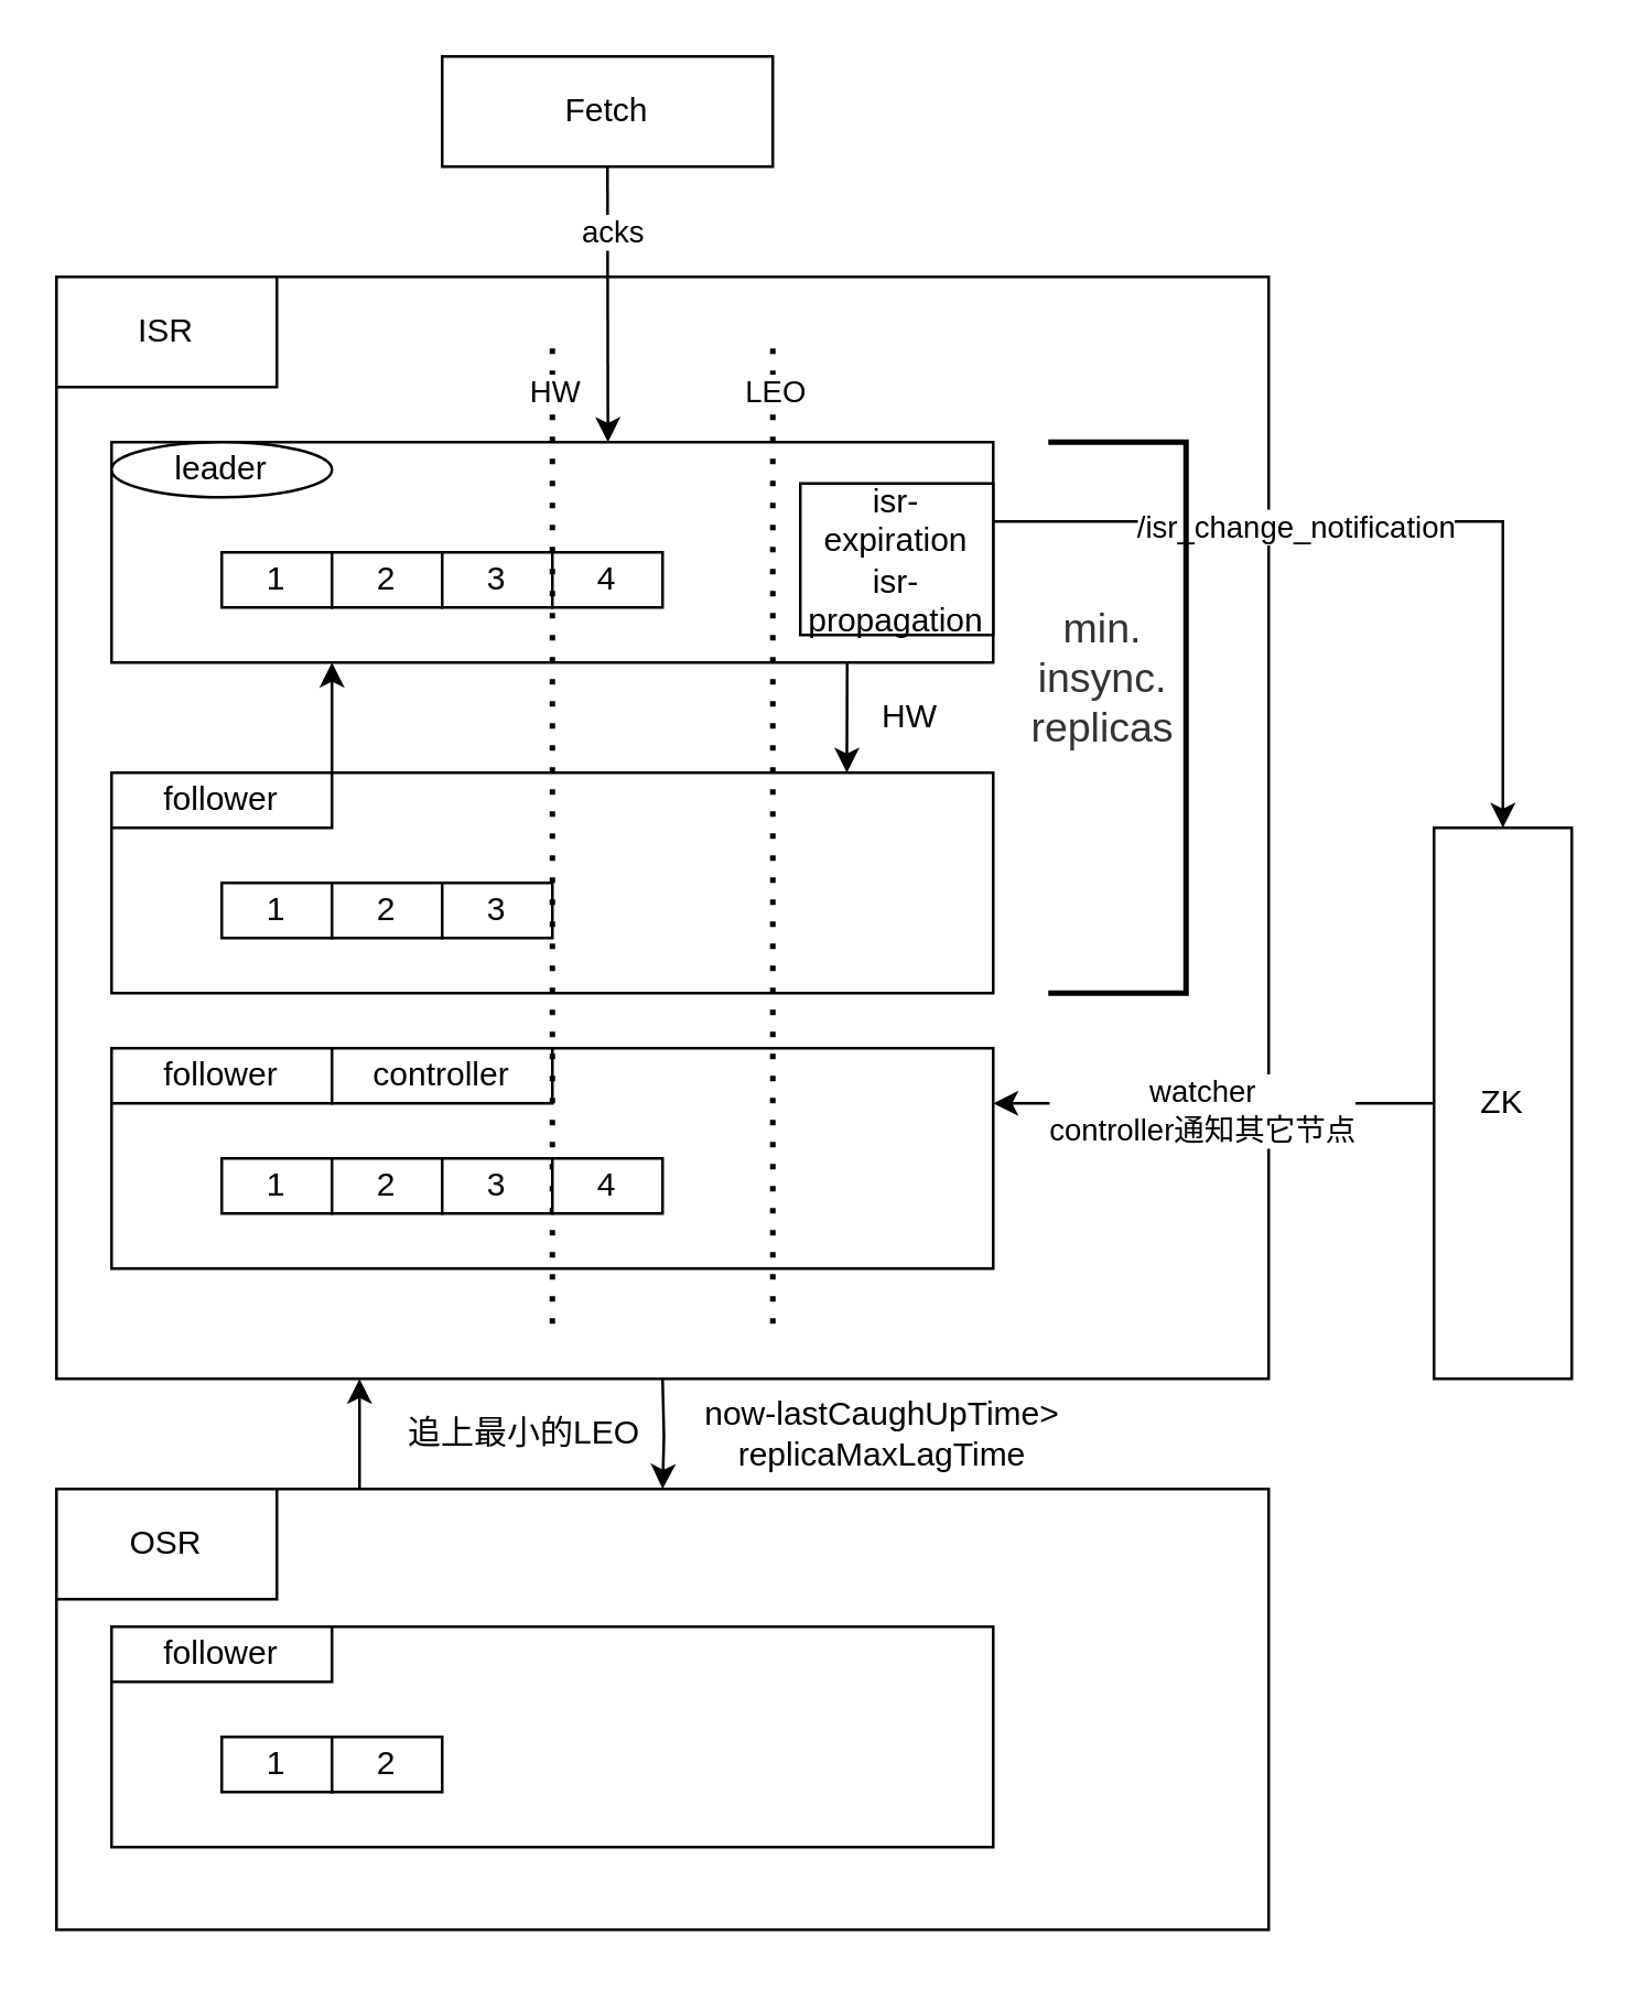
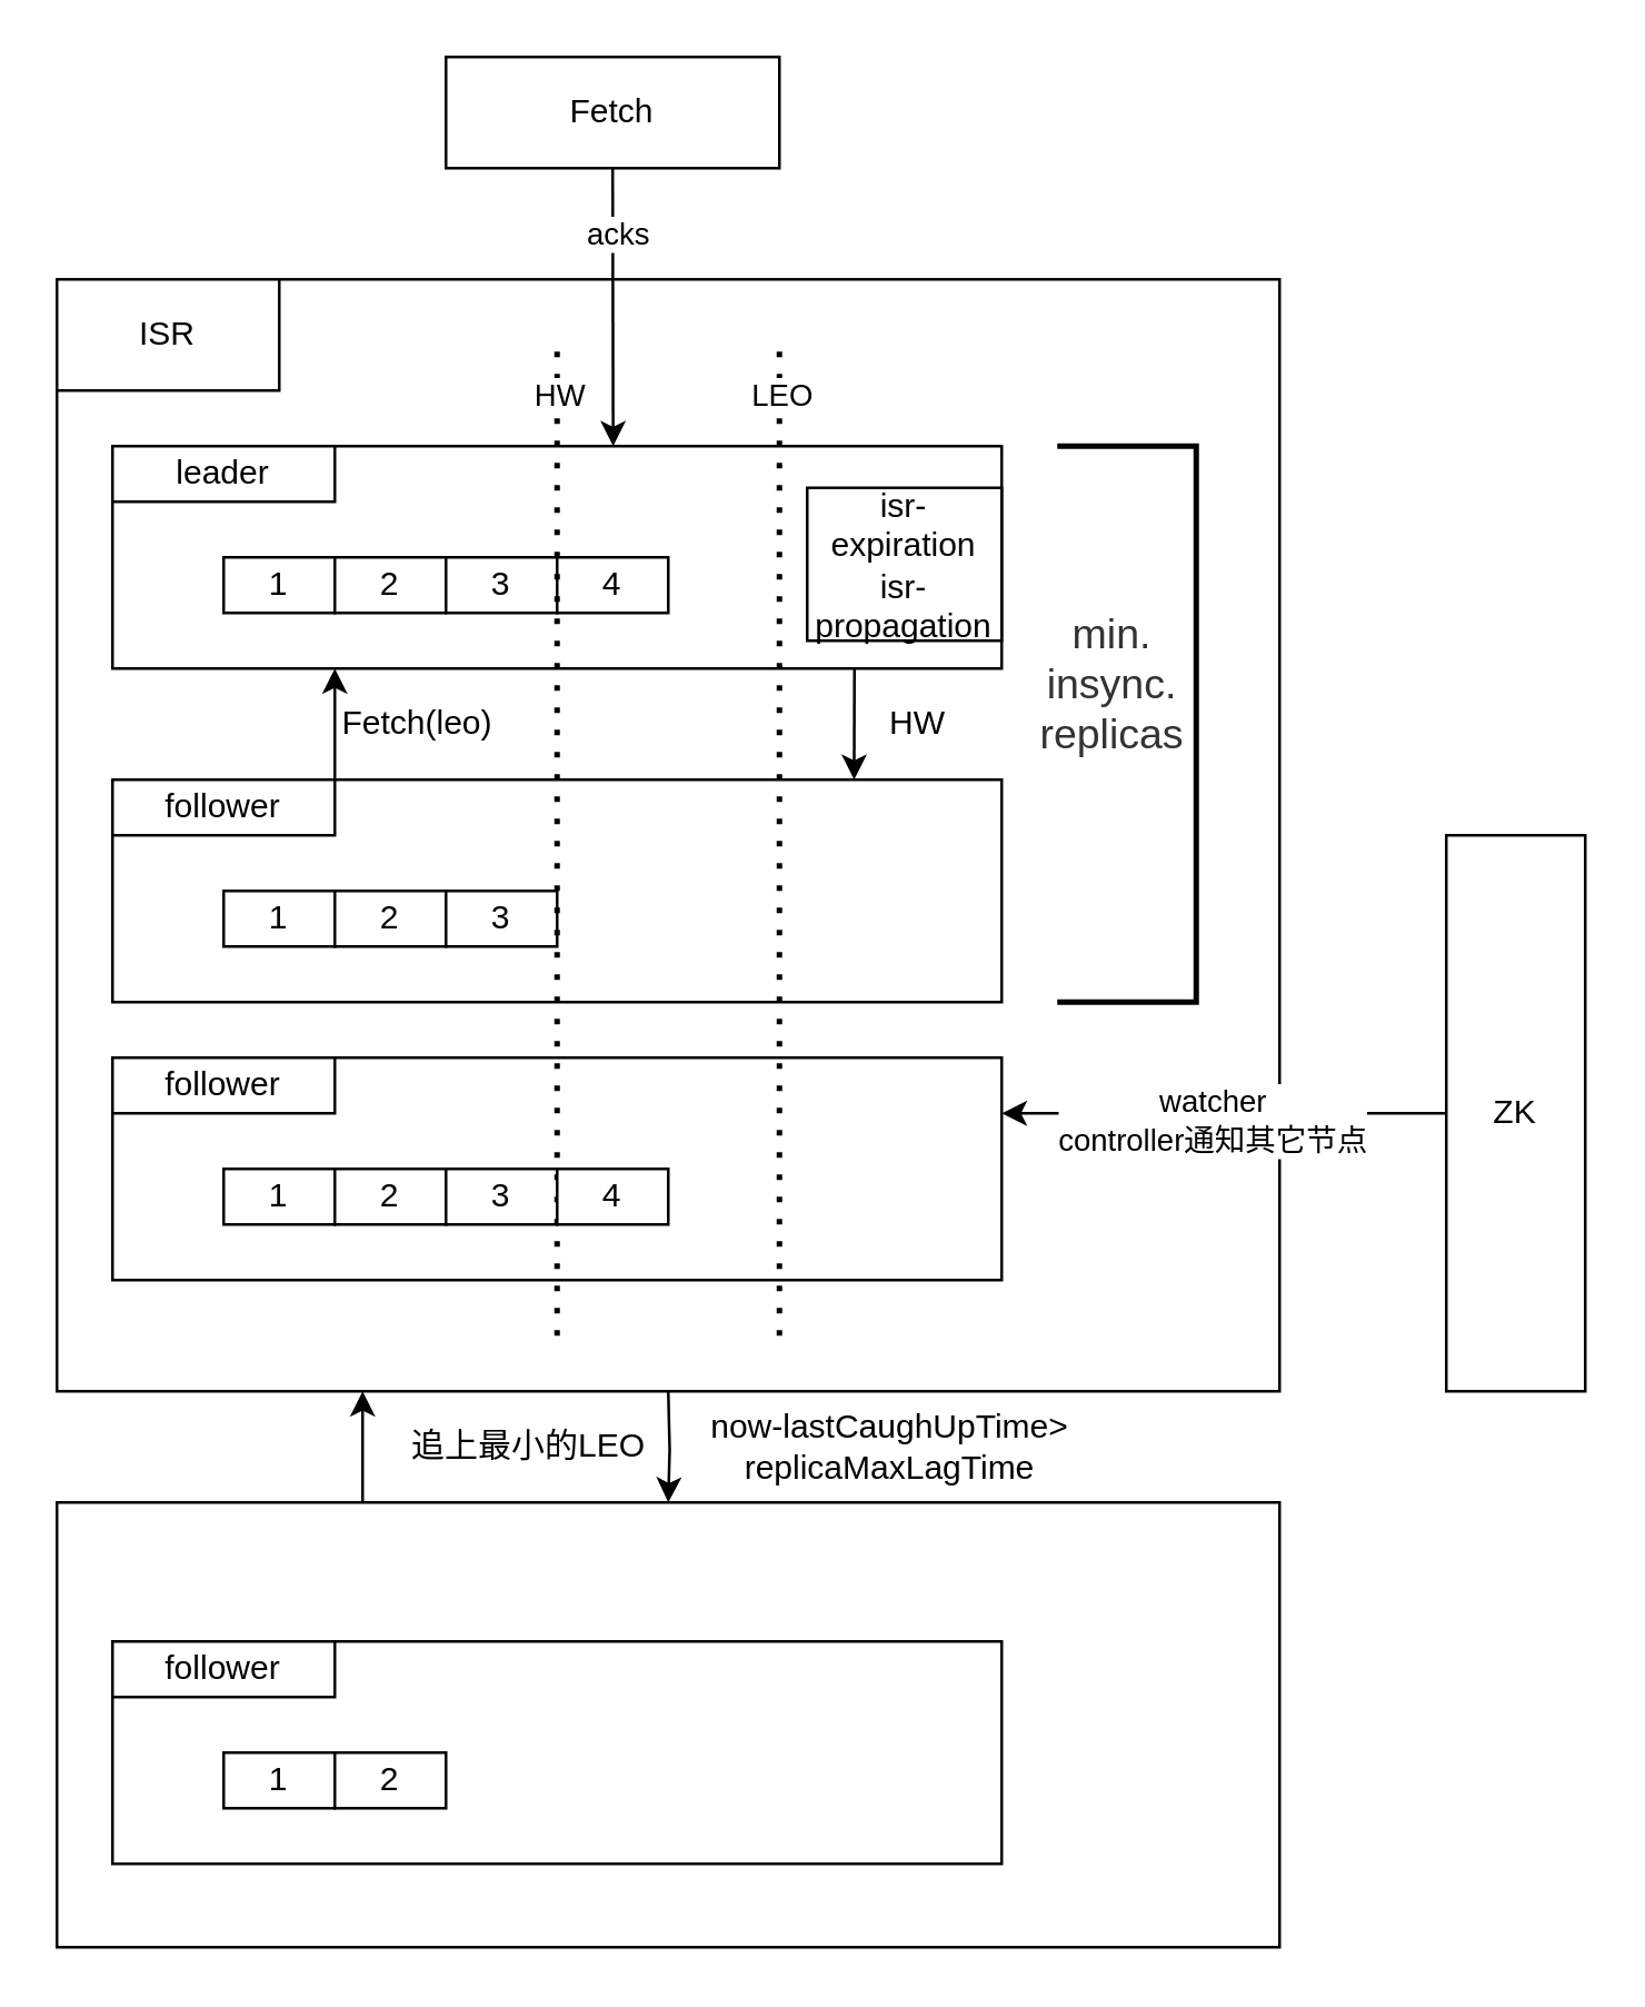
  <mxCell id="0" />
  <mxCell id="1" parent="0" />
  <mxCell id="2" value="" style="rounded=0;whiteSpace=wrap;html=1;" vertex="1" parent="1"><mxGeometry x="20" y="100" width="440" height="400" as="geometry" /></mxCell>
  <mxCell id="3" value="" style="edgeStyle=orthogonalEdgeStyle;rounded=0;orthogonalLoop=1;jettySize=auto;html=1;exitX=0.25;exitY=0;exitDx=0;exitDy=0;entryX=0.25;entryY=1;entryDx=0;entryDy=0;" edge="1" parent="1" source="4"><mxGeometry relative="1" as="geometry"><mxPoint x="130" y="500" as="targetPoint" /></mxGeometry></mxCell>
  <mxCell id="4" value="" style="rounded=0;whiteSpace=wrap;html=1;" vertex="1" parent="1"><mxGeometry x="20" y="540" width="440" height="160" as="geometry" /></mxCell>
  <mxCell id="5" value="" style="edgeStyle=orthogonalEdgeStyle;rounded=0;orthogonalLoop=1;jettySize=auto;html=1;entryX=0.5;entryY=0;entryDx=0;entryDy=0;exitX=0.5;exitY=1;exitDx=0;exitDy=0;" edge="1" parent="1" target="4"><mxGeometry relative="1" as="geometry"><mxPoint x="240" y="500" as="sourcePoint" /></mxGeometry></mxCell>
- <mxCell id="6" value="" style="edgeStyle=orthogonalEdgeStyle;rounded=0;orthogonalLoop=1;jettySize=auto;html=1;exitX=1;exitY=0.25;exitDx=0;exitDy=0;" edge="1" parent="1" source="49" target="13"><mxGeometry relative="1" as="geometry" /></mxCell>
- <mxCell id="7" value="/isr_change_notification" style="edgeLabel;html=1;align=center;verticalAlign=middle;resizable=0;points=[];" vertex="1" connectable="0" parent="6"><mxGeometry x="0.116" relative="1" as="geometry"><mxPoint x="-55" y="1.21" as="offset" /></mxGeometry></mxCell>
  <mxCell id="8" value="" style="rounded=0;whiteSpace=wrap;html=1;" vertex="1" parent="1"><mxGeometry x="40" y="160" width="320" height="80" as="geometry" /></mxCell>
  <mxCell id="9" value="" style="edgeStyle=orthogonalEdgeStyle;rounded=0;orthogonalLoop=1;jettySize=auto;html=1;entryX=0.25;entryY=1;entryDx=0;entryDy=0;exitX=1;exitY=0;exitDx=0;exitDy=0;" edge="1" parent="1" source="16" target="8"><mxGeometry relative="1" as="geometry" /></mxCell>
  <mxCell id="10" value="" style="rounded=0;whiteSpace=wrap;html=1;" vertex="1" parent="1"><mxGeometry x="40" y="280" width="320" height="80" as="geometry" /></mxCell>
  <mxCell id="11" value="" style="edgeStyle=orthogonalEdgeStyle;rounded=0;orthogonalLoop=1;jettySize=auto;html=1;entryX=1;entryY=0.25;entryDx=0;entryDy=0;" edge="1" parent="1" source="13" target="28"><mxGeometry relative="1" as="geometry" /></mxCell>
  <mxCell id="12" value="watcher&lt;br&gt;controller通知其它节点" style="edgeLabel;html=1;align=center;verticalAlign=middle;resizable=0;points=[];" vertex="1" connectable="0" parent="11"><mxGeometry x="0.062" y="2" relative="1" as="geometry"><mxPoint as="offset" /></mxGeometry></mxCell>
  <mxCell id="13" value="ZK" style="rounded=0;whiteSpace=wrap;html=1;" vertex="1" parent="1"><mxGeometry x="520" y="300" width="50" height="200" as="geometry" /></mxCell>
  <mxCell id="14" value="" style="rounded=0;whiteSpace=wrap;html=1;" vertex="1" parent="1"><mxGeometry x="40" y="590" width="320" height="80" as="geometry" /></mxCell>
- <mxCell id="15" value="leader" style="ellipse;whiteSpace=wrap;html=1;" vertex="1" parent="1"><mxGeometry x="40" y="160" width="80" height="20" as="geometry" /></mxCell>
+ <mxCell id="15" value="leader" style="rounded=0;whiteSpace=wrap;html=1;" vertex="1" parent="1"><mxGeometry x="40" y="160" width="80" height="20" as="geometry" /></mxCell>
  <mxCell id="16" value="follower" style="rounded=0;whiteSpace=wrap;html=1;" vertex="1" parent="1"><mxGeometry x="40" y="280" width="80" height="20" as="geometry" /></mxCell>
  <mxCell id="17" value="follower" style="rounded=0;whiteSpace=wrap;html=1;" vertex="1" parent="1"><mxGeometry x="40" y="590" width="80" height="20" as="geometry" /></mxCell>
  <mxCell id="18" value="1" style="rounded=0;whiteSpace=wrap;html=1;" vertex="1" parent="1"><mxGeometry x="80" y="200" width="40" height="20" as="geometry" /></mxCell>
  <mxCell id="19" value="2" style="rounded=0;whiteSpace=wrap;html=1;" vertex="1" parent="1"><mxGeometry x="120" y="200" width="40" height="20" as="geometry" /></mxCell>
  <mxCell id="20" value="3" style="rounded=0;whiteSpace=wrap;html=1;" vertex="1" parent="1"><mxGeometry x="160" y="200" width="40" height="20" as="geometry" /></mxCell>
  <mxCell id="21" value="4" style="rounded=0;whiteSpace=wrap;html=1;" vertex="1" parent="1"><mxGeometry x="200" y="200" width="40" height="20" as="geometry" /></mxCell>
  <mxCell id="22" value="1" style="rounded=0;whiteSpace=wrap;html=1;" vertex="1" parent="1"><mxGeometry x="80" y="320" width="40" height="20" as="geometry" /></mxCell>
  <mxCell id="23" value="2" style="rounded=0;whiteSpace=wrap;html=1;" vertex="1" parent="1"><mxGeometry x="120" y="320" width="40" height="20" as="geometry" /></mxCell>
  <mxCell id="24" value="3" style="rounded=0;whiteSpace=wrap;html=1;" vertex="1" parent="1"><mxGeometry x="160" y="320" width="40" height="20" as="geometry" /></mxCell>
  <mxCell id="25" value="1" style="rounded=0;whiteSpace=wrap;html=1;" vertex="1" parent="1"><mxGeometry x="80" y="630" width="40" height="20" as="geometry" /></mxCell>
  <mxCell id="26" value="2" style="rounded=0;whiteSpace=wrap;html=1;" vertex="1" parent="1"><mxGeometry x="120" y="630" width="40" height="20" as="geometry" /></mxCell>
  <mxCell id="27" value="Fetch" style="rounded=0;whiteSpace=wrap;html=1;" vertex="1" parent="1"><mxGeometry x="160" y="20" width="120" height="40" as="geometry" /></mxCell>
  <mxCell id="28" value="" style="rounded=0;whiteSpace=wrap;html=1;" vertex="1" parent="1"><mxGeometry x="40" y="380" width="320" height="80" as="geometry" /></mxCell>
  <mxCell id="29" value="follower" style="rounded=0;whiteSpace=wrap;html=1;" vertex="1" parent="1"><mxGeometry x="40" y="380" width="80" height="20" as="geometry" /></mxCell>
- <mxCell id="30" value="controller" style="rounded=0;whiteSpace=wrap;html=1;" vertex="1" parent="1"><mxGeometry x="120" y="380" width="80" height="20" as="geometry" /></mxCell>
  <mxCell id="31" value="1" style="rounded=0;whiteSpace=wrap;html=1;" vertex="1" parent="1"><mxGeometry x="80" y="420" width="40" height="20" as="geometry" /></mxCell>
  <mxCell id="32" value="2" style="rounded=0;whiteSpace=wrap;html=1;" vertex="1" parent="1"><mxGeometry x="120" y="420" width="40" height="20" as="geometry" /></mxCell>
  <mxCell id="33" value="3" style="rounded=0;whiteSpace=wrap;html=1;" vertex="1" parent="1"><mxGeometry x="160" y="420" width="40" height="20" as="geometry" /></mxCell>
  <mxCell id="34" value="ISR" style="rounded=0;whiteSpace=wrap;html=1;" vertex="1" parent="1"><mxGeometry x="20" y="100" width="80" height="40" as="geometry" /></mxCell>
  <mxCell id="35" value="" style="endArrow=none;dashed=1;html=1;dashPattern=1 3;strokeWidth=2;" edge="1" parent="1"><mxGeometry width="50" height="50" relative="1" as="geometry"><mxPoint x="200" y="480" as="sourcePoint" /><mxPoint x="200" y="120" as="targetPoint" /></mxGeometry></mxCell>
  <mxCell id="36" value="HW" style="edgeLabel;html=1;align=center;verticalAlign=middle;resizable=0;points=[];" vertex="1" connectable="0" parent="35"><mxGeometry x="0.882" relative="1" as="geometry"><mxPoint as="offset" /></mxGeometry></mxCell>
  <mxCell id="37" value="" style="endArrow=none;dashed=1;html=1;dashPattern=1 3;strokeWidth=2;" edge="1" parent="1"><mxGeometry width="50" height="50" relative="1" as="geometry"><mxPoint x="280" y="480" as="sourcePoint" /><mxPoint x="280" y="120" as="targetPoint" /></mxGeometry></mxCell>
  <mxCell id="38" value="LEO" style="edgeLabel;html=1;align=center;verticalAlign=middle;resizable=0;points=[];" vertex="1" connectable="0" parent="37"><mxGeometry x="0.882" relative="1" as="geometry"><mxPoint as="offset" /></mxGeometry></mxCell>
  <mxCell id="39" value="4" style="rounded=0;whiteSpace=wrap;html=1;" vertex="1" parent="1"><mxGeometry x="200" y="420" width="40" height="20" as="geometry" /></mxCell>
  <mxCell id="40" value="" style="strokeWidth=2;html=1;shape=mxgraph.flowchart.annotation_1;align=left;pointerEvents=1;direction=west;" vertex="1" parent="1"><mxGeometry x="380" y="160" width="50" height="200" as="geometry" /></mxCell>
  <mxCell id="41" value="&lt;span style=&quot;color: rgb(51 , 51 , 51) ; font-family: , , &amp;#34;segoe ui&amp;#34; , &amp;#34;roboto&amp;#34; , &amp;#34;ubuntu&amp;#34; , &amp;#34;cantarell&amp;#34; , &amp;#34;noto sans&amp;#34; , sans-serif , , &amp;#34;helvetica neue&amp;#34; , &amp;#34;pingfang sc&amp;#34; , &amp;#34;hiragino sans gb&amp;#34; , &amp;#34;microsoft yahei&amp;#34; , &amp;#34;arial&amp;#34; ; font-size: 15px ; background-color: rgb(255 , 255 , 255)&quot;&gt;min.&lt;br&gt;insync.&lt;br&gt;replicas&lt;/span&gt;" style="text;html=1;strokeColor=none;fillColor=none;align=center;verticalAlign=middle;whiteSpace=wrap;rounded=0;" vertex="1" parent="1"><mxGeometry x="390" y="190" width="20" height="110" as="geometry" /></mxCell>
  <mxCell id="42" value="" style="endArrow=classic;html=1;exitX=0.5;exitY=1;exitDx=0;exitDy=0;entryX=0.563;entryY=0;entryDx=0;entryDy=0;entryPerimeter=0;" edge="1" parent="1" source="27" target="8"><mxGeometry width="50" height="50" relative="1" as="geometry"><mxPoint x="360" y="80" as="sourcePoint" /><mxPoint x="410" y="30" as="targetPoint" /></mxGeometry></mxCell>
  <mxCell id="43" value="acks" style="edgeLabel;html=1;align=center;verticalAlign=middle;resizable=0;points=[];" vertex="1" connectable="0" parent="42"><mxGeometry x="-0.52" y="1" relative="1" as="geometry"><mxPoint as="offset" /></mxGeometry></mxCell>
  <mxCell id="44" value="追上最小的LEO" style="text;html=1;strokeColor=none;fillColor=none;align=center;verticalAlign=middle;whiteSpace=wrap;rounded=0;" vertex="1" parent="1"><mxGeometry x="140" y="510" width="100" height="20" as="geometry" /></mxCell>
- <mxCell id="45" value="OSR" style="rounded=0;whiteSpace=wrap;html=1;" vertex="1" parent="1"><mxGeometry x="20" y="540" width="80" height="40" as="geometry" /></mxCell>
  <mxCell id="46" value="now-lastCaughUpTime&amp;gt;&lt;br&gt;replicaMaxLagTime" style="text;html=1;strokeColor=none;fillColor=none;align=center;verticalAlign=middle;whiteSpace=wrap;rounded=0;" vertex="1" parent="1"><mxGeometry x="240" y="505" width="160" height="30" as="geometry" /></mxCell>
+ <mxCell id="47" value="Fetch(leo)" style="text;html=1;strokeColor=none;fillColor=none;align=center;verticalAlign=middle;whiteSpace=wrap;rounded=0;" vertex="1" parent="1"><mxGeometry x="130" y="250" width="40" height="20" as="geometry" /></mxCell>
  <mxCell id="48" value="" style="edgeStyle=orthogonalEdgeStyle;rounded=0;orthogonalLoop=1;jettySize=auto;html=1;entryX=0.834;entryY=0;entryDx=0;entryDy=0;entryPerimeter=0;" edge="1" parent="1" target="10"><mxGeometry relative="1" as="geometry"><mxPoint x="307" y="240" as="sourcePoint" /><Array as="points"><mxPoint x="307" y="240" /></Array></mxGeometry></mxCell>
  <mxCell id="49" value="isr-expiration&lt;br&gt;isr-propagation" style="rounded=0;whiteSpace=wrap;html=1;" vertex="1" parent="1"><mxGeometry x="290" y="175" width="70" height="55" as="geometry" /></mxCell>
  <mxCell id="50" value="HW" style="text;html=1;strokeColor=none;fillColor=none;align=center;verticalAlign=middle;whiteSpace=wrap;rounded=0;" vertex="1" parent="1"><mxGeometry x="320" y="250" width="20" height="20" as="geometry" /></mxCell>
